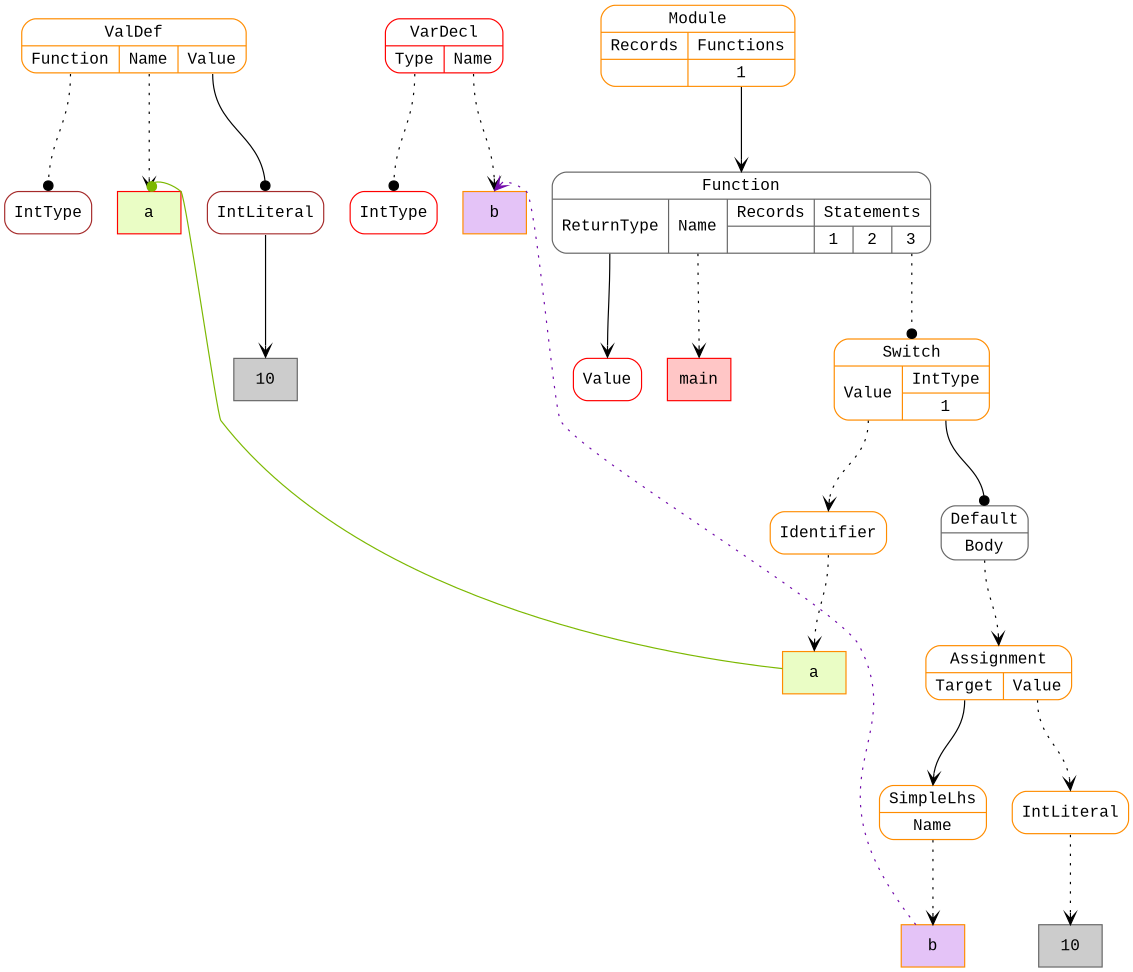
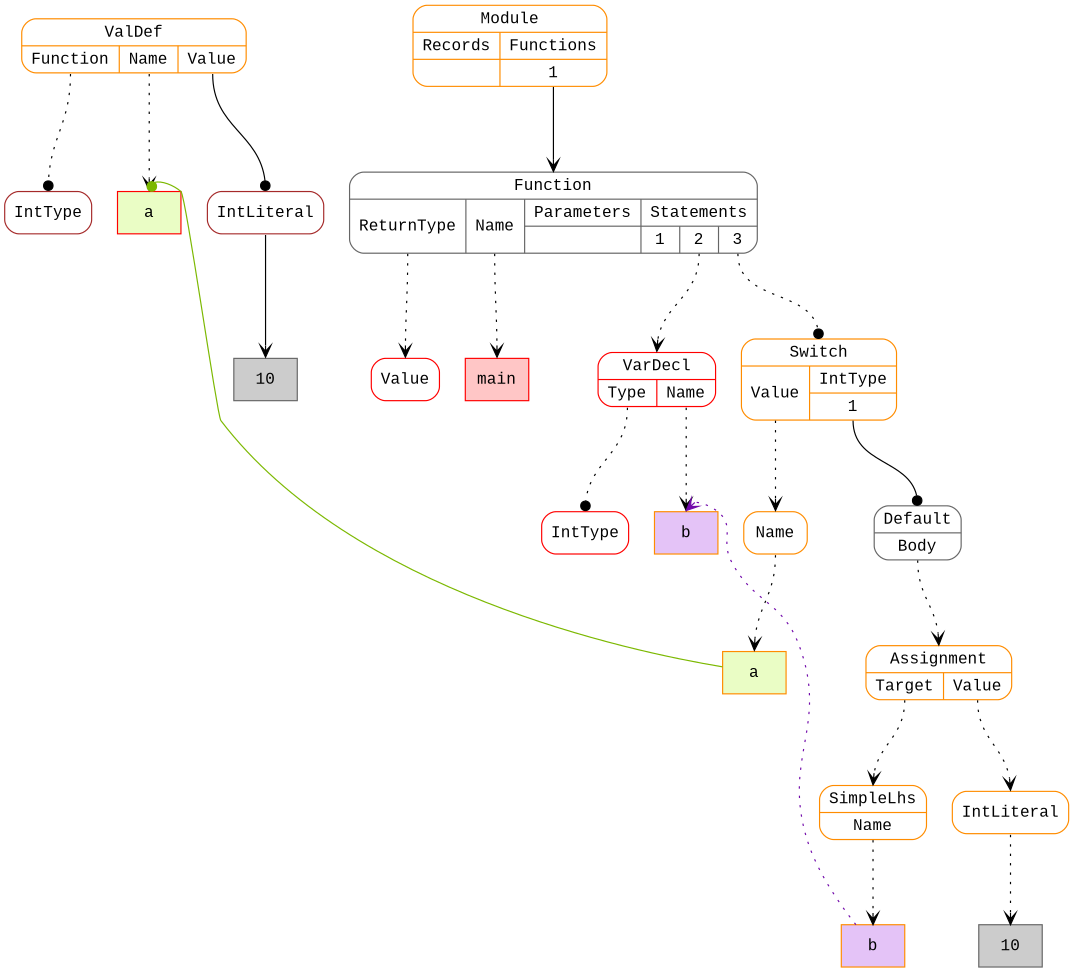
  digraph {
    fontname="Liberation Mono"
    nodesep=0.3
    ordering=out
    ranksep=1
    node [color=darkorange fillcolor=white fontname="Liberation Mono" shape=Mrecord style=filled]
    edge [arrowhead=vee fontname="Liberation Mono" headport=n style=dotted tailport="p0:s"]
    n1 [color=red label=Value]
    n2 [color=red fillcolor="#FFC6C6" label=main shape=box]
    n3 [color=brown label=IntType]
    n4 [color=red fillcolor="#EAFDC5" label=a shape=box]
    n5 [color=gray40 fillcolor="#cccccc" label=10 shape=box]
    n6 [color=brown label=IntLiteral]
    n7 [label="{ValDef|{<p0>Function|<p1>Name|<p2>Value}}"]
    n8 [color=red label=IntType]
    n9 [fillcolor="#E4C3F7" label=b shape=box]
    n10 [color=red label="{VarDecl|{<p0>Type|<p1>Name}}"]
    n11 [fillcolor="#EAFDC5" label=a shape=box]
-   n12 [label=Identifier]
+   n12 [label=Name]
    n13 [fillcolor="#E4C3F7" label=b shape=box]
    n14 [label="{SimpleLhs|{<p0>Name}}"]
    n15 [color=gray40 fillcolor="#cccccc" label=10 shape=box]
    n16 [label=IntLiteral]
    n17 [label="{Assignment|{<p0>Target|<p1>Value}}"]
    n18 [color=gray40 label="{Default|{<p0>Body}}"]
    n19 [label="{Switch|{<p0>Value|{IntType|{<p1_0>1}}}}"]
-   n20 [color=gray40 label="{Function|{<p0>ReturnType|<p1>Name|{Records|{}}|{Statements|{<p3_0>1|<p3_1>2|<p3_2>3}}}}"]
+   n20 [color=gray40 label="{Function|{<p0>ReturnType|<p1>Name|{Parameters|{}}|{Statements|{<p3_0>1|<p3_1>2|<p3_2>3}}}}"]
    n21 [label="{Module|{{Records|{}}|{Functions|{<p1_0>1}}}}"]
    n6 -> n5 [style=solid tailport=s]
    n7 -> n3 [arrowhead=dot]
    n7 -> n4 [tailport="p1:s"]
    n7 -> n6 [arrowhead=dot style=solid tailport="p2:s"]
    n10 -> n8 [arrowhead=dot]
    n10 -> n9 [tailport="p1:s"]
    n11 -> n4 [arrowhead=dot color="#7BB800" constraint=false style=solid]
    n12 -> n11 [tailport=s]
    n13 -> n9 [color="#7109AA" constraint=false]
    n14 -> n13
    n16 -> n15 [tailport=s]
-   n17 -> n14 [style=solid]
+   n17 -> n14
    n17 -> n16 [tailport="p1:s"]
    n18 -> n17
    n19 -> n12
    n19 -> n18 [arrowhead=dot style=solid tailport="p1_0:s"]
-   n20 -> n1 [style=solid]
+   n20 -> n1
    n20 -> n2 [tailport="p1:s"]
+   n20 -> n10 [tailport="p3_1:s"]
    n20 -> n19 [arrowhead=dot tailport="p3_2:s"]
    n21 -> n20 [style=solid tailport="p1_0:s"]
  }
